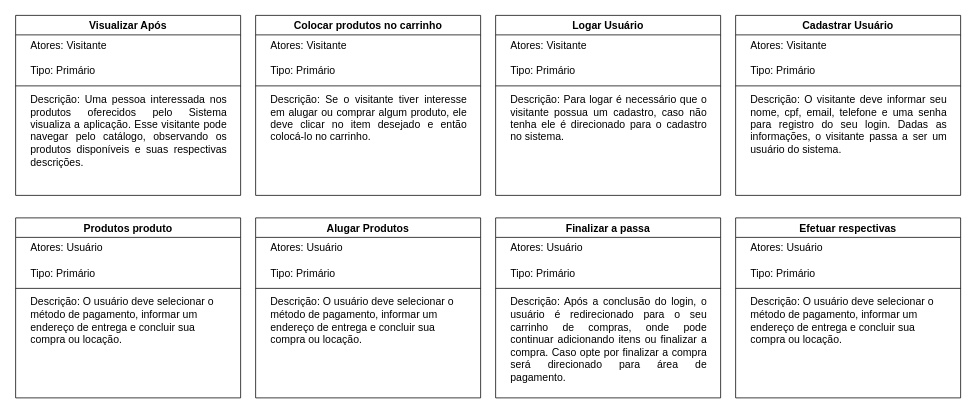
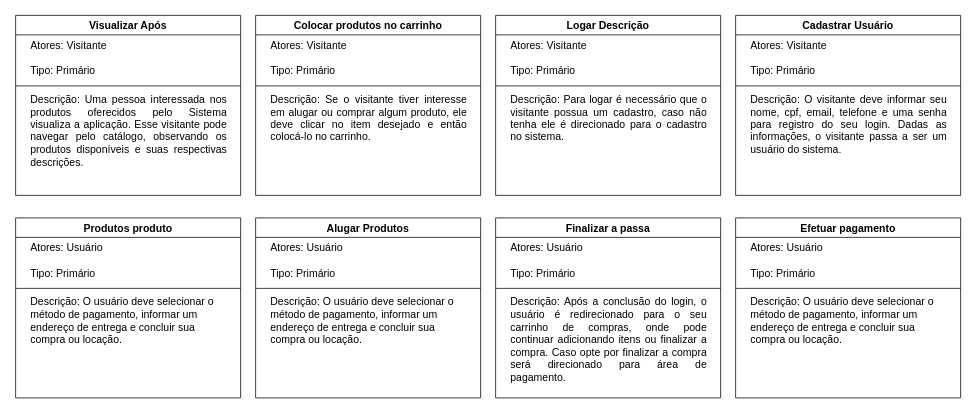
  <mxCell id="0" />
  <mxCell id="1" parent="0" />
  <mxCell id="2" value="Visualizar Após" style="swimlane;fontStyle=1;align=center;verticalAlign=top;childLayout=stackLayout;horizontal=1;startSize=26;horizontalStack=0;resizeParent=1;resizeParentMax=0;resizeLast=0;collapsible=1;marginBottom=0;whiteSpace=wrap;html=1;fontSize=14;labelBackgroundColor=none;spacing=0;spacingLeft=20;spacingBottom=0;spacingTop=1;spacingRight=20;" parent="1" vertex="1"><mxGeometry x="20" y="20" width="300" height="240" as="geometry" /></mxCell>
  <mxCell id="3" value="Atores: Visitante&amp;nbsp;&lt;div&gt;&lt;br&gt;&lt;div&gt;Tipo: Primário&lt;/div&gt;&lt;/div&gt;" style="text;strokeColor=none;fillColor=none;align=left;verticalAlign=top;spacingLeft=20;spacingRight=20;overflow=hidden;rotatable=0;points=[[0,0.5],[1,0.5]];portConstraint=eastwest;whiteSpace=wrap;html=1;fontSize=14;labelBackgroundColor=none;spacing=0;spacingBottom=0;spacingTop=1;" parent="2" vertex="1"><mxGeometry y="26" width="300" height="64" as="geometry" /></mxCell>
  <mxCell id="4" value="" style="line;strokeWidth=1;fillColor=none;align=left;verticalAlign=middle;spacingTop=1;spacingLeft=20;spacingRight=20;rotatable=0;labelPosition=right;points=[];portConstraint=eastwest;strokeColor=inherit;fontSize=14;labelBackgroundColor=none;spacing=0;spacingBottom=0;" parent="2" vertex="1"><mxGeometry y="90" width="300" height="8" as="geometry" /></mxCell>
  <mxCell id="5" value="&lt;div style=&quot;text-align: justify;&quot;&gt;&lt;span style=&quot;color: light-dark(rgb(0, 0, 0), rgb(255, 255, 255));&quot;&gt;Descrição: Uma pessoa interessada nos produtos oferecidos pelo Sistema visualiza a aplicação. Esse visitante pode navegar pelo catálogo, observando os produtos disponíveis e suas respectivas descrições.&amp;nbsp;&lt;/span&gt;&lt;/div&gt;&lt;div&gt;&lt;br&gt;&lt;/div&gt;" style="text;strokeColor=none;fillColor=none;align=left;verticalAlign=top;spacingLeft=20;spacingRight=20;overflow=hidden;rotatable=0;points=[[0,0.5],[1,0.5]];portConstraint=eastwest;whiteSpace=wrap;html=1;fontSize=14;labelBackgroundColor=none;spacing=0;spacingBottom=0;spacingTop=1;" parent="2" vertex="1"><mxGeometry y="98" width="300" height="142" as="geometry" /></mxCell>
- <mxCell id="6" value="Logar Usuário" style="swimlane;fontStyle=1;align=center;verticalAlign=top;childLayout=stackLayout;horizontal=1;startSize=26;horizontalStack=0;resizeParent=1;resizeParentMax=0;resizeLast=0;collapsible=1;marginBottom=0;whiteSpace=wrap;html=1;fontSize=14;labelBackgroundColor=none;spacing=0;spacingLeft=20;spacingBottom=0;spacingTop=1;spacingRight=20;" parent="1" vertex="1"><mxGeometry x="660" y="20" width="300" height="240" as="geometry" /></mxCell>
+ <mxCell id="6" value="Logar Descrição" style="swimlane;fontStyle=1;align=center;verticalAlign=top;childLayout=stackLayout;horizontal=1;startSize=26;horizontalStack=0;resizeParent=1;resizeParentMax=0;resizeLast=0;collapsible=1;marginBottom=0;whiteSpace=wrap;html=1;fontSize=14;labelBackgroundColor=none;spacing=0;spacingLeft=20;spacingBottom=0;spacingTop=1;spacingRight=20;" parent="1" vertex="1"><mxGeometry x="660" y="20" width="300" height="240" as="geometry" /></mxCell>
  <mxCell id="7" value="Atores: Visitante&amp;nbsp;&lt;div&gt;&lt;br&gt;&lt;div&gt;Tipo: Primário&lt;/div&gt;&lt;/div&gt;" style="text;strokeColor=none;fillColor=none;align=left;verticalAlign=top;spacingLeft=20;spacingRight=20;overflow=hidden;rotatable=0;points=[[0,0.5],[1,0.5]];portConstraint=eastwest;whiteSpace=wrap;html=1;fontSize=14;labelBackgroundColor=none;spacing=0;spacingBottom=0;spacingTop=1;" parent="6" vertex="1"><mxGeometry y="26" width="300" height="64" as="geometry" /></mxCell>
  <mxCell id="8" value="" style="line;strokeWidth=1;fillColor=none;align=left;verticalAlign=middle;spacingTop=1;spacingLeft=20;spacingRight=20;rotatable=0;labelPosition=right;points=[];portConstraint=eastwest;strokeColor=inherit;fontSize=14;labelBackgroundColor=none;spacing=0;spacingBottom=0;" parent="6" vertex="1"><mxGeometry y="90" width="300" height="8" as="geometry" /></mxCell>
  <mxCell id="9" value="&lt;div style=&quot;text-align: justify;&quot;&gt;&lt;span style=&quot;background-color: transparent; color: light-dark(rgb(0, 0, 0), rgb(255, 255, 255));&quot;&gt;Descrição: Para logar é necessário que o visitante possua um cadastro, caso não tenha ele é direcionado para o cadastro no sistema.&lt;/span&gt;&lt;/div&gt;&lt;div style=&quot;text-align: justify;&quot;&gt;&lt;br&gt;&lt;/div&gt;" style="text;strokeColor=none;fillColor=none;align=left;verticalAlign=top;spacingLeft=20;spacingRight=20;overflow=hidden;rotatable=0;points=[[0,0.5],[1,0.5]];portConstraint=eastwest;whiteSpace=wrap;html=1;fontSize=14;labelBackgroundColor=none;spacing=0;spacingBottom=0;spacingTop=1;" parent="6" vertex="1"><mxGeometry y="98" width="300" height="142" as="geometry" /></mxCell>
  <mxCell id="10" value="Finalizar a passa" style="swimlane;fontStyle=1;align=center;verticalAlign=top;childLayout=stackLayout;horizontal=1;startSize=26;horizontalStack=0;resizeParent=1;resizeParentMax=0;resizeLast=0;collapsible=1;marginBottom=0;whiteSpace=wrap;html=1;fontSize=14;labelBackgroundColor=none;spacing=0;spacingLeft=20;spacingBottom=0;spacingTop=1;spacingRight=20;" parent="1" vertex="1"><mxGeometry x="660" y="290" width="300" height="240" as="geometry" /></mxCell>
  <mxCell id="11" value="Atores: Usuário&amp;nbsp;&lt;div&gt;&lt;br&gt;&lt;div&gt;Tipo: Primário&lt;/div&gt;&lt;/div&gt;" style="text;strokeColor=none;fillColor=none;align=left;verticalAlign=top;spacingLeft=20;spacingRight=20;overflow=hidden;rotatable=0;points=[[0,0.5],[1,0.5]];portConstraint=eastwest;whiteSpace=wrap;html=1;fontSize=14;labelBackgroundColor=none;spacing=0;spacingBottom=0;spacingTop=1;" parent="10" vertex="1"><mxGeometry y="26" width="300" height="64" as="geometry" /></mxCell>
  <mxCell id="12" value="" style="line;strokeWidth=1;fillColor=none;align=left;verticalAlign=middle;spacingTop=1;spacingLeft=20;spacingRight=20;rotatable=0;labelPosition=right;points=[];portConstraint=eastwest;strokeColor=inherit;fontSize=14;labelBackgroundColor=none;spacing=0;spacingBottom=0;" parent="10" vertex="1"><mxGeometry y="90" width="300" height="8" as="geometry" /></mxCell>
  <mxCell id="13" value="&lt;div style=&quot;text-align: justify;&quot;&gt;&lt;span style=&quot;background-color: transparent; color: light-dark(rgb(0, 0, 0), rgb(255, 255, 255));&quot;&gt;Descrição: Após a conclusão do login, o usuário é redirecionado para o seu carrinho de compras, onde pode continuar adicionando itens ou finalizar a compra. Caso opte por finalizar a compra será direcionado para área de pagamento.&lt;/span&gt;&lt;/div&gt;" style="text;strokeColor=none;fillColor=none;align=left;verticalAlign=top;spacingLeft=20;spacingRight=20;overflow=hidden;rotatable=0;points=[[0,0.5],[1,0.5]];portConstraint=eastwest;whiteSpace=wrap;html=1;fontSize=14;labelBackgroundColor=none;spacing=0;spacingBottom=0;spacingTop=1;" parent="10" vertex="1"><mxGeometry y="98" width="300" height="142" as="geometry" /></mxCell>
  <mxCell id="14" value="Colocar produtos no carrinho" style="swimlane;fontStyle=1;align=center;verticalAlign=top;childLayout=stackLayout;horizontal=1;startSize=26;horizontalStack=0;resizeParent=1;resizeParentMax=0;resizeLast=0;collapsible=1;marginBottom=0;whiteSpace=wrap;html=1;fontSize=14;labelBackgroundColor=none;spacing=0;spacingLeft=20;spacingBottom=0;spacingTop=1;spacingRight=20;" parent="1" vertex="1"><mxGeometry x="340" y="20" width="300" height="240" as="geometry" /></mxCell>
  <mxCell id="15" value="Atores: Visitante&lt;div&gt;&lt;br&gt;&lt;div&gt;Tipo: Primário&lt;/div&gt;&lt;/div&gt;" style="text;strokeColor=none;fillColor=none;align=left;verticalAlign=top;spacingLeft=20;spacingRight=20;overflow=hidden;rotatable=0;points=[[0,0.5],[1,0.5]];portConstraint=eastwest;whiteSpace=wrap;html=1;fontSize=14;labelBackgroundColor=none;spacing=0;spacingBottom=0;spacingTop=1;" parent="14" vertex="1"><mxGeometry y="26" width="300" height="64" as="geometry" /></mxCell>
  <mxCell id="16" value="" style="line;strokeWidth=1;fillColor=none;align=left;verticalAlign=middle;spacingTop=1;spacingLeft=20;spacingRight=20;rotatable=0;labelPosition=right;points=[];portConstraint=eastwest;strokeColor=inherit;fontSize=14;labelBackgroundColor=none;spacing=0;spacingBottom=0;" parent="14" vertex="1"><mxGeometry y="90" width="300" height="8" as="geometry" /></mxCell>
  <mxCell id="17" value="&lt;div style=&quot;text-align: justify;&quot;&gt;&lt;span style=&quot;background-color: transparent; color: light-dark(rgb(0, 0, 0), rgb(255, 255, 255));&quot;&gt;Descrição: Se o visitante tiver interesse em alugar ou comprar algum produto, ele deve clicar no item desejado e então colocá-lo no carrinho.&amp;nbsp;&lt;/span&gt;&lt;/div&gt;" style="text;strokeColor=none;fillColor=none;align=left;verticalAlign=top;spacingLeft=20;spacingRight=20;overflow=hidden;rotatable=0;points=[[0,0.5],[1,0.5]];portConstraint=eastwest;whiteSpace=wrap;html=1;fontSize=14;labelBackgroundColor=none;spacing=0;spacingBottom=0;spacingTop=1;" parent="14" vertex="1"><mxGeometry y="98" width="300" height="142" as="geometry" /></mxCell>
  <mxCell id="18" value="Cadastrar Usuário" style="swimlane;fontStyle=1;align=center;verticalAlign=top;childLayout=stackLayout;horizontal=1;startSize=26;horizontalStack=0;resizeParent=1;resizeParentMax=0;resizeLast=0;collapsible=1;marginBottom=0;whiteSpace=wrap;html=1;fontSize=14;labelBackgroundColor=none;spacing=0;spacingLeft=20;spacingBottom=0;spacingTop=1;spacingRight=20;" parent="1" vertex="1"><mxGeometry x="980" y="20" width="300" height="240" as="geometry" /></mxCell>
  <mxCell id="19" value="Atores: Visitante&amp;nbsp;&lt;div&gt;&lt;br&gt;&lt;div&gt;Tipo: Primário&lt;/div&gt;&lt;/div&gt;" style="text;strokeColor=none;fillColor=none;align=left;verticalAlign=top;spacingLeft=20;spacingRight=20;overflow=hidden;rotatable=0;points=[[0,0.5],[1,0.5]];portConstraint=eastwest;whiteSpace=wrap;html=1;fontSize=14;labelBackgroundColor=none;spacing=0;spacingBottom=0;spacingTop=1;" parent="18" vertex="1"><mxGeometry y="26" width="300" height="64" as="geometry" /></mxCell>
  <mxCell id="20" value="" style="line;strokeWidth=1;fillColor=none;align=left;verticalAlign=middle;spacingTop=1;spacingLeft=20;spacingRight=20;rotatable=0;labelPosition=right;points=[];portConstraint=eastwest;strokeColor=inherit;fontSize=14;labelBackgroundColor=none;spacing=0;spacingBottom=0;" parent="18" vertex="1"><mxGeometry y="90" width="300" height="8" as="geometry" /></mxCell>
  <mxCell id="21" value="&lt;div style=&quot;text-align: justify;&quot;&gt;&lt;span style=&quot;background-color: transparent; color: light-dark(rgb(0, 0, 0), rgb(255, 255, 255));&quot;&gt;Descrição: O visitante deve informar seu nome, cpf, email, telefone e uma senha para registro do seu login. Dadas as informações, o visitante passa a ser um usuário do sistema.&lt;/span&gt;&lt;/div&gt;&lt;div&gt;&lt;br&gt;&lt;/div&gt;" style="text;strokeColor=none;fillColor=none;align=left;verticalAlign=top;spacingLeft=20;spacingRight=20;overflow=hidden;rotatable=0;points=[[0,0.5],[1,0.5]];portConstraint=eastwest;whiteSpace=wrap;html=1;fontSize=14;labelBackgroundColor=none;spacing=0;spacingBottom=0;spacingTop=1;" parent="18" vertex="1"><mxGeometry y="98" width="300" height="142" as="geometry" /></mxCell>
- <mxCell id="22" value="Efetuar respectivas" style="swimlane;fontStyle=1;align=center;verticalAlign=top;childLayout=stackLayout;horizontal=1;startSize=26;horizontalStack=0;resizeParent=1;resizeParentMax=0;resizeLast=0;collapsible=1;marginBottom=0;whiteSpace=wrap;html=1;fontSize=14;labelBackgroundColor=none;spacing=0;spacingLeft=20;spacingBottom=0;spacingTop=1;spacingRight=20;" parent="1" vertex="1"><mxGeometry x="980" y="290" width="300" height="240" as="geometry" /></mxCell>
+ <mxCell id="22" value="Efetuar pagamento" style="swimlane;fontStyle=1;align=center;verticalAlign=top;childLayout=stackLayout;horizontal=1;startSize=26;horizontalStack=0;resizeParent=1;resizeParentMax=0;resizeLast=0;collapsible=1;marginBottom=0;whiteSpace=wrap;html=1;fontSize=14;labelBackgroundColor=none;spacing=0;spacingLeft=20;spacingBottom=0;spacingTop=1;spacingRight=20;" parent="1" vertex="1"><mxGeometry x="980" y="290" width="300" height="240" as="geometry" /></mxCell>
  <mxCell id="23" value="Atores: Usuário&amp;nbsp;&lt;div&gt;&lt;br&gt;&lt;div&gt;Tipo: Primário&lt;/div&gt;&lt;/div&gt;" style="text;strokeColor=none;fillColor=none;align=left;verticalAlign=top;spacingLeft=20;spacingRight=20;overflow=hidden;rotatable=0;points=[[0,0.5],[1,0.5]];portConstraint=eastwest;whiteSpace=wrap;html=1;fontSize=14;labelBackgroundColor=none;spacing=0;spacingBottom=0;spacingTop=1;" parent="22" vertex="1"><mxGeometry y="26" width="300" height="64" as="geometry" /></mxCell>
  <mxCell id="24" value="" style="line;strokeWidth=1;fillColor=none;align=left;verticalAlign=middle;spacingTop=1;spacingLeft=20;spacingRight=20;rotatable=0;labelPosition=right;points=[];portConstraint=eastwest;strokeColor=inherit;fontSize=14;labelBackgroundColor=none;spacing=0;spacingBottom=0;" parent="22" vertex="1"><mxGeometry y="90" width="300" height="8" as="geometry" /></mxCell>
  <mxCell id="25" value="Descrição: O usuário deve selecionar o método de pagamento, informar um endereço de entrega e concluir sua compra ou locação.&lt;div&gt;&lt;br&gt;&lt;/div&gt;" style="text;strokeColor=none;fillColor=none;align=left;verticalAlign=top;spacingLeft=20;spacingRight=20;overflow=hidden;rotatable=0;points=[[0,0.5],[1,0.5]];portConstraint=eastwest;whiteSpace=wrap;html=1;fontSize=14;labelBackgroundColor=none;spacing=0;spacingBottom=0;spacingTop=1;" parent="22" vertex="1"><mxGeometry y="98" width="300" height="142" as="geometry" /></mxCell>
  <mxCell id="26" value="Produtos produto" style="swimlane;fontStyle=1;align=center;verticalAlign=top;childLayout=stackLayout;horizontal=1;startSize=26;horizontalStack=0;resizeParent=1;resizeParentMax=0;resizeLast=0;collapsible=1;marginBottom=0;whiteSpace=wrap;html=1;fontSize=14;labelBackgroundColor=none;spacing=0;spacingLeft=20;spacingBottom=0;spacingTop=1;spacingRight=20;" vertex="1" parent="1"><mxGeometry x="20" y="290" width="300" height="240" as="geometry" /></mxCell>
  <mxCell id="27" value="Atores: Usuário&amp;nbsp;&lt;div&gt;&lt;br&gt;&lt;div&gt;Tipo: Primário&lt;/div&gt;&lt;/div&gt;" style="text;strokeColor=none;fillColor=none;align=left;verticalAlign=top;spacingLeft=20;spacingRight=20;overflow=hidden;rotatable=0;points=[[0,0.5],[1,0.5]];portConstraint=eastwest;whiteSpace=wrap;html=1;fontSize=14;labelBackgroundColor=none;spacing=0;spacingBottom=0;spacingTop=1;" vertex="1" parent="26"><mxGeometry y="26" width="300" height="64" as="geometry" /></mxCell>
  <mxCell id="28" value="" style="line;strokeWidth=1;fillColor=none;align=left;verticalAlign=middle;spacingTop=1;spacingLeft=20;spacingRight=20;rotatable=0;labelPosition=right;points=[];portConstraint=eastwest;strokeColor=inherit;fontSize=14;labelBackgroundColor=none;spacing=0;spacingBottom=0;" vertex="1" parent="26"><mxGeometry y="90" width="300" height="8" as="geometry" /></mxCell>
  <mxCell id="29" value="Descrição: O usuário deve selecionar o método de pagamento, informar um endereço de entrega e concluir sua compra ou locação.&lt;div&gt;&lt;br&gt;&lt;/div&gt;" style="text;strokeColor=none;fillColor=none;align=left;verticalAlign=top;spacingLeft=20;spacingRight=20;overflow=hidden;rotatable=0;points=[[0,0.5],[1,0.5]];portConstraint=eastwest;whiteSpace=wrap;html=1;fontSize=14;labelBackgroundColor=none;spacing=0;spacingBottom=0;spacingTop=1;" vertex="1" parent="26"><mxGeometry y="98" width="300" height="142" as="geometry" /></mxCell>
  <mxCell id="30" value="Alugar Produtos" style="swimlane;fontStyle=1;align=center;verticalAlign=top;childLayout=stackLayout;horizontal=1;startSize=26;horizontalStack=0;resizeParent=1;resizeParentMax=0;resizeLast=0;collapsible=1;marginBottom=0;whiteSpace=wrap;html=1;fontSize=14;labelBackgroundColor=none;spacing=0;spacingLeft=20;spacingBottom=0;spacingTop=1;spacingRight=20;" vertex="1" parent="1"><mxGeometry x="340" y="290" width="300" height="240" as="geometry" /></mxCell>
  <mxCell id="31" value="Atores: Usuário&amp;nbsp;&lt;div&gt;&lt;br&gt;&lt;div&gt;Tipo: Primário&lt;/div&gt;&lt;/div&gt;" style="text;strokeColor=none;fillColor=none;align=left;verticalAlign=top;spacingLeft=20;spacingRight=20;overflow=hidden;rotatable=0;points=[[0,0.5],[1,0.5]];portConstraint=eastwest;whiteSpace=wrap;html=1;fontSize=14;labelBackgroundColor=none;spacing=0;spacingBottom=0;spacingTop=1;" vertex="1" parent="30"><mxGeometry y="26" width="300" height="64" as="geometry" /></mxCell>
  <mxCell id="32" value="" style="line;strokeWidth=1;fillColor=none;align=left;verticalAlign=middle;spacingTop=1;spacingLeft=20;spacingRight=20;rotatable=0;labelPosition=right;points=[];portConstraint=eastwest;strokeColor=inherit;fontSize=14;labelBackgroundColor=none;spacing=0;spacingBottom=0;" vertex="1" parent="30"><mxGeometry y="90" width="300" height="8" as="geometry" /></mxCell>
  <mxCell id="33" value="Descrição: O usuário deve selecionar o método de pagamento, informar um endereço de entrega e concluir sua compra ou locação.&lt;div&gt;&lt;br&gt;&lt;/div&gt;" style="text;strokeColor=none;fillColor=none;align=left;verticalAlign=top;spacingLeft=20;spacingRight=20;overflow=hidden;rotatable=0;points=[[0,0.5],[1,0.5]];portConstraint=eastwest;whiteSpace=wrap;html=1;fontSize=14;labelBackgroundColor=none;spacing=0;spacingBottom=0;spacingTop=1;" vertex="1" parent="30"><mxGeometry y="98" width="300" height="142" as="geometry" /></mxCell>
